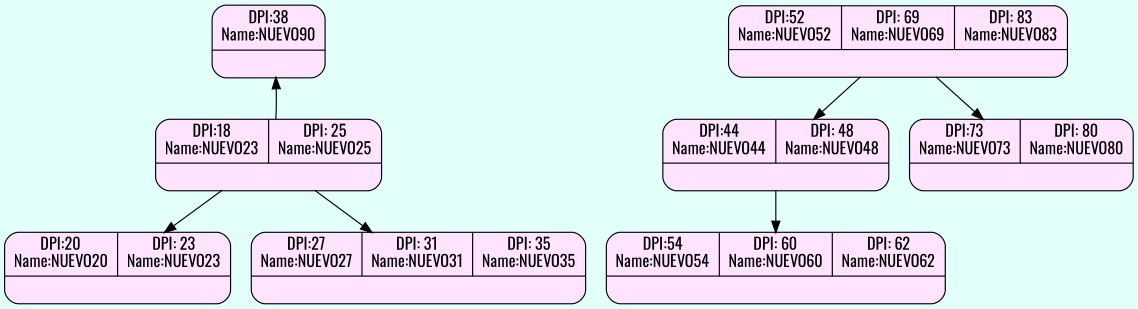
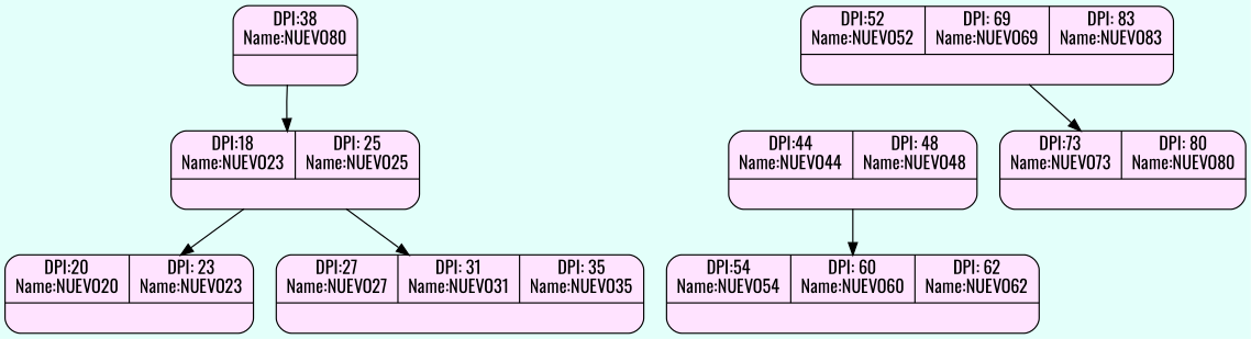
  digraph {
    bgcolor="#E3FFFA"
    fontname=Oswald
    node [fillcolor="#FFE3FF" fontname=Oswald shape=Mrecord style=filled]
    edge [fontname=Oswald]
-   n1 [label="{{DPI:38\nName:NUEVO90}|<here>}"]
+   n1 [label="{{DPI:38\nName:NUEVO80}|<here>}"]
    n2 [label="{{DPI:18\nName:NUEVO23|DPI: 25\nName:NUEVO25}|<here>}"]
    n3 [label="{{DPI:20\nName:NUEVO20|DPI: 23\nName:NUEVO23}|<here>}"]
    n4 [label="{{DPI:27\nName:NUEVO27|DPI: 31\nName:NUEVO31|DPI: 35\nName:NUEVO35}|<here>}"]
    n5 [label="{{DPI:52\nName:NUEVO52|DPI: 69\nName:NUEVO69|DPI: 83\nName:NUEVO83}|<here>}"]
    n6 [label="{{DPI:44\nName:NUEVO44|DPI: 48\nName:NUEVO48}|<here>}"]
    n7 [label="{{DPI:73\nName:NUEVO73|DPI: 80\nName:NUEVO80}|<here>}"]
    n8 [label="{{DPI:54\nName:NUEVO54|DPI: 60\nName:NUEVO60|DPI: 62\nName:NUEVO62}|<here>}"]
-   n2 -> n1
+   n1 -> n2
    n2 -> n3
    n2 -> n4
-   n5 -> n6
    n5 -> n7
    n6 -> n8
  }
